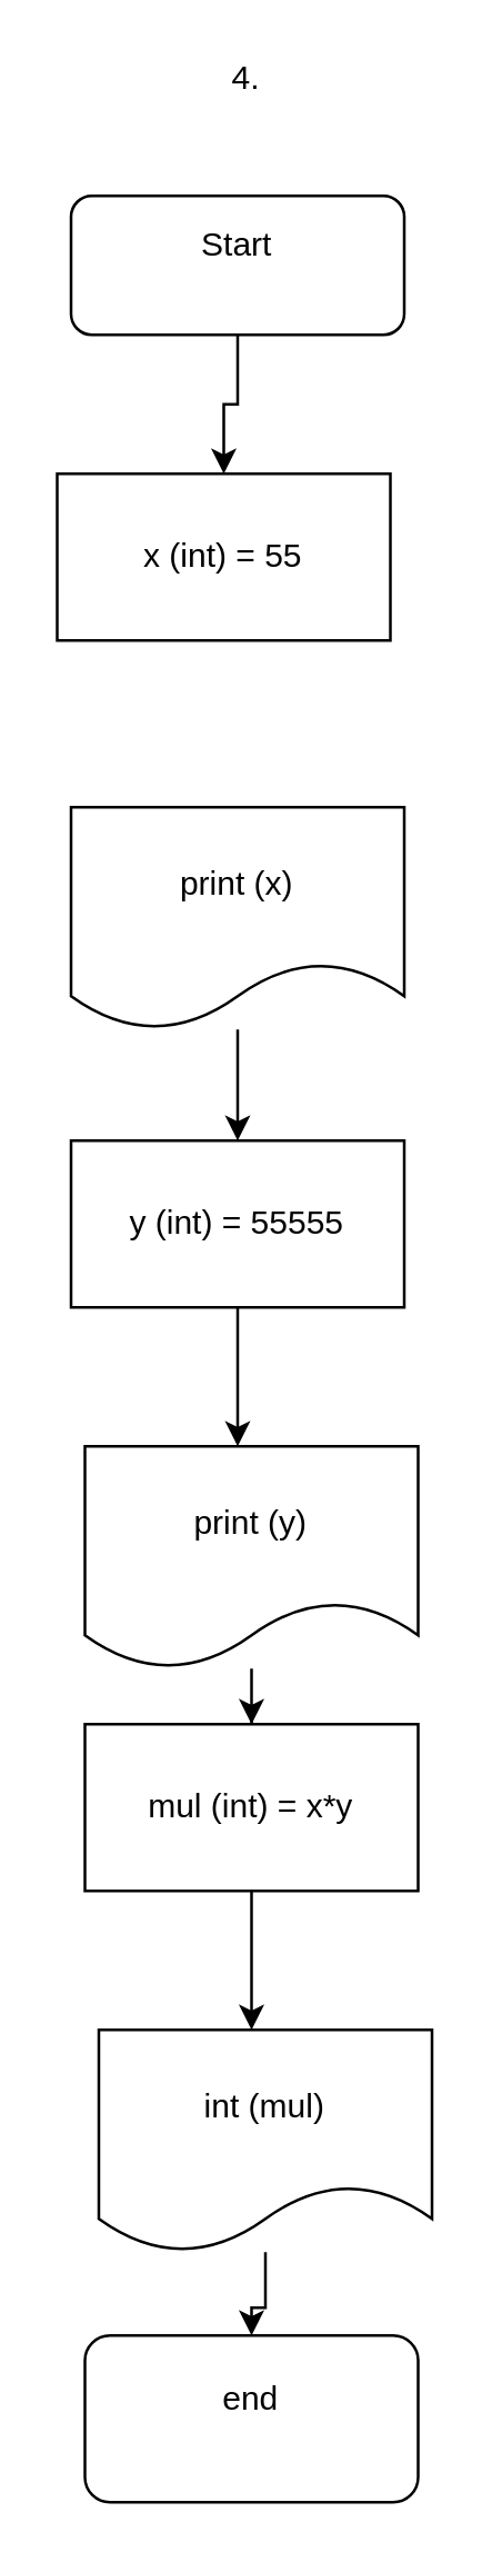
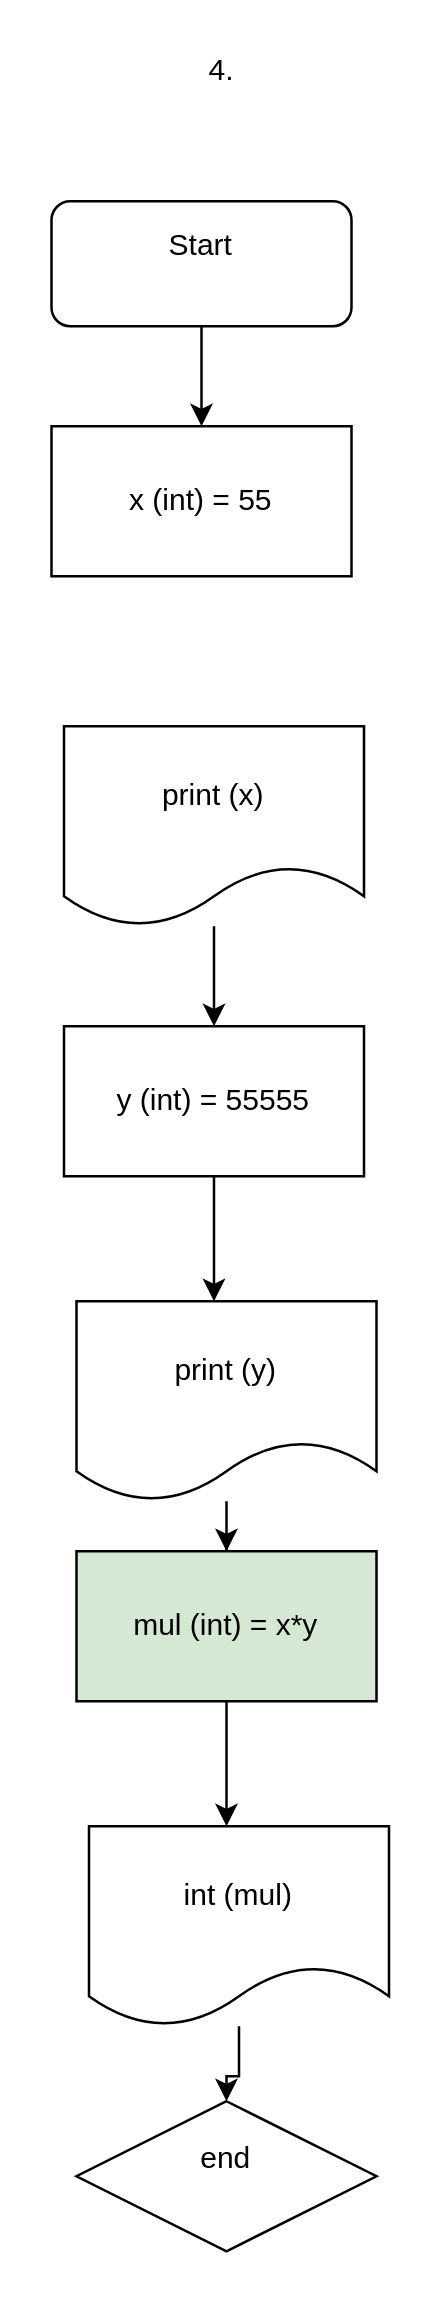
  <mxCell id="0" />
  <mxCell id="1" parent="0" />
  <mxCell id="2" value="" style="edgeStyle=orthogonalEdgeStyle;rounded=0;orthogonalLoop=1;jettySize=auto;html=1;" edge="1" parent="1" source="3" target="6"><mxGeometry relative="1" as="geometry" /></mxCell>
- <mxCell id="3" value="Start&lt;div&gt;&lt;br&gt;&lt;/div&gt;" style="rounded=1;whiteSpace=wrap;html=1;" vertex="1" parent="1"><mxGeometry x="25" y="70" width="120" height="50" as="geometry" /></mxCell>
- <mxCell id="4" value="end&lt;div&gt;&lt;br&gt;&lt;/div&gt;" style="rounded=1;whiteSpace=wrap;html=1;" vertex="1" parent="1"><mxGeometry x="30" y="840" width="120" height="60" as="geometry" /></mxCell>
+ <mxCell id="3" value="Start&lt;div&gt;&lt;br&gt;&lt;/div&gt;" style="rounded=1;whiteSpace=wrap;html=1;" vertex="1" parent="1"><mxGeometry x="20" y="80" width="120" height="50" as="geometry" /></mxCell>
+ <mxCell id="4" value="end&lt;div&gt;&lt;br&gt;&lt;/div&gt;" style="rhombus;whiteSpace=wrap;html=1;" vertex="1" parent="1"><mxGeometry x="30" y="840" width="120" height="60" as="geometry" /></mxCell>
  <mxCell id="5" value="4.&amp;nbsp;&lt;div&gt;&lt;br&gt;&lt;/div&gt;" style="text;html=1;align=center;verticalAlign=middle;whiteSpace=wrap;rounded=0;" vertex="1" parent="1"><mxGeometry x="35" y="20" width="110" height="30" as="geometry" /></mxCell>
  <mxCell id="6" value="x (int) = 55" style="rounded=0;whiteSpace=wrap;html=1;" vertex="1" parent="1"><mxGeometry x="20" y="170" width="120" height="60" as="geometry" /></mxCell>
  <mxCell id="7" value="" style="edgeStyle=orthogonalEdgeStyle;rounded=0;orthogonalLoop=1;jettySize=auto;html=1;" edge="1" parent="1" source="8" target="10"><mxGeometry relative="1" as="geometry" /></mxCell>
  <mxCell id="8" value="print (x)" style="shape=document;whiteSpace=wrap;html=1;boundedLbl=1;" vertex="1" parent="1"><mxGeometry x="25" y="290" width="120" height="80" as="geometry" /></mxCell>
  <mxCell id="9" value="" style="edgeStyle=orthogonalEdgeStyle;rounded=0;orthogonalLoop=1;jettySize=auto;html=1;" edge="1" parent="1" source="10" target="12"><mxGeometry relative="1" as="geometry"><Array as="points"><mxPoint x="85" y="510" /><mxPoint x="85" y="510" /></Array></mxGeometry></mxCell>
  <mxCell id="10" value="y (int) = 55555" style="rounded=0;whiteSpace=wrap;html=1;" vertex="1" parent="1"><mxGeometry x="25" y="410" width="120" height="60" as="geometry" /></mxCell>
  <mxCell id="11" value="" style="edgeStyle=orthogonalEdgeStyle;rounded=0;orthogonalLoop=1;jettySize=auto;html=1;" edge="1" parent="1" source="12" target="14"><mxGeometry relative="1" as="geometry" /></mxCell>
  <mxCell id="12" value="print (y)" style="shape=document;whiteSpace=wrap;html=1;boundedLbl=1;" vertex="1" parent="1"><mxGeometry x="30" y="520" width="120" height="80" as="geometry" /></mxCell>
  <mxCell id="13" value="" style="edgeStyle=orthogonalEdgeStyle;rounded=0;orthogonalLoop=1;jettySize=auto;html=1;" edge="1" parent="1" source="14" target="16"><mxGeometry relative="1" as="geometry"><Array as="points"><mxPoint x="90" y="710" /><mxPoint x="90" y="710" /></Array></mxGeometry></mxCell>
- <mxCell id="14" value="mul (int) = x*y" style="rounded=0;whiteSpace=wrap;html=1;" vertex="1" parent="1"><mxGeometry x="30" y="620" width="120" height="60" as="geometry" /></mxCell>
+ <mxCell id="14" value="mul (int) = x*y" style="rounded=0;whiteSpace=wrap;html=1;fillColor=#d5e8d4;" vertex="1" parent="1"><mxGeometry x="30" y="620" width="120" height="60" as="geometry" /></mxCell>
  <mxCell id="15" value="" style="edgeStyle=orthogonalEdgeStyle;rounded=0;orthogonalLoop=1;jettySize=auto;html=1;" edge="1" parent="1" source="16" target="4"><mxGeometry relative="1" as="geometry"><Array as="points"><mxPoint x="95" y="830" /><mxPoint x="90" y="830" /></Array></mxGeometry></mxCell>
  <mxCell id="16" value="int (mul)" style="shape=document;whiteSpace=wrap;html=1;boundedLbl=1;" vertex="1" parent="1"><mxGeometry x="35" y="730" width="120" height="80" as="geometry" /></mxCell>
